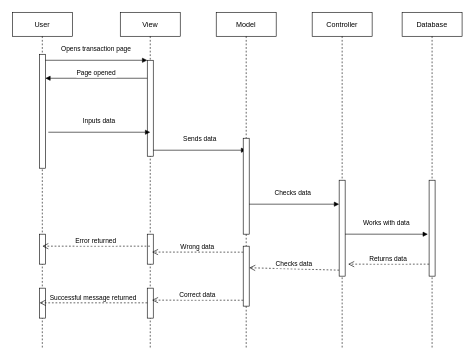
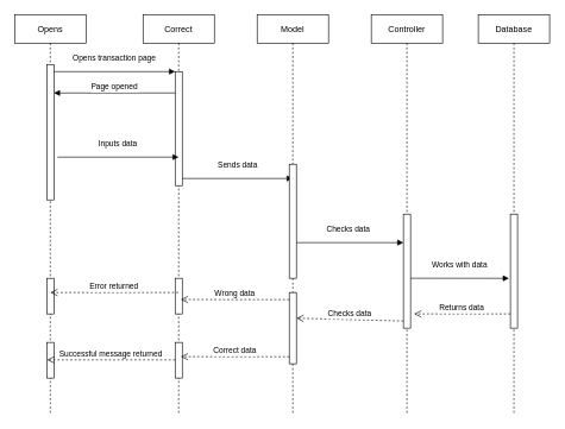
  <mxCell id="0" />
  <mxCell id="1" parent="0" />
- <mxCell id="2" value="User" style="shape=umlLifeline;perimeter=lifelinePerimeter;container=1;collapsible=0;recursiveResize=0;rounded=0;shadow=0;strokeWidth=1;" parent="1" vertex="1"><mxGeometry x="20" y="20" width="100" height="560" as="geometry" /></mxCell>
+ <mxCell id="2" value="Opens" style="shape=umlLifeline;perimeter=lifelinePerimeter;container=1;collapsible=0;recursiveResize=0;rounded=0;shadow=0;strokeWidth=1;" parent="1" vertex="1"><mxGeometry x="20" y="20" width="100" height="560" as="geometry" /></mxCell>
  <mxCell id="3" value="" style="points=[];perimeter=orthogonalPerimeter;rounded=0;shadow=0;strokeWidth=1;" parent="2" vertex="1"><mxGeometry x="45" y="70" width="10" height="190" as="geometry" /></mxCell>
  <mxCell id="4" value="" style="points=[];perimeter=orthogonalPerimeter;rounded=0;shadow=0;strokeWidth=1;" vertex="1" parent="2"><mxGeometry x="45" y="370" width="10" height="50" as="geometry" /></mxCell>
  <mxCell id="5" value="" style="points=[];perimeter=orthogonalPerimeter;rounded=0;shadow=0;strokeWidth=1;" vertex="1" parent="2"><mxGeometry x="45" y="460" width="10" height="50" as="geometry" /></mxCell>
- <mxCell id="6" value="View" style="shape=umlLifeline;perimeter=lifelinePerimeter;container=1;collapsible=0;recursiveResize=0;rounded=0;shadow=0;strokeWidth=1;" parent="1" vertex="1"><mxGeometry x="200" y="20" width="100" height="560" as="geometry" /></mxCell>
+ <mxCell id="6" value="Correct" style="shape=umlLifeline;perimeter=lifelinePerimeter;container=1;collapsible=0;recursiveResize=0;rounded=0;shadow=0;strokeWidth=1;" parent="1" vertex="1"><mxGeometry x="200" y="20" width="100" height="560" as="geometry" /></mxCell>
  <mxCell id="7" value="" style="points=[];perimeter=orthogonalPerimeter;rounded=0;shadow=0;strokeWidth=1;" parent="6" vertex="1"><mxGeometry x="45" y="80" width="10" height="160" as="geometry" /></mxCell>
  <mxCell id="8" value="" style="points=[];perimeter=orthogonalPerimeter;rounded=0;shadow=0;strokeWidth=1;" vertex="1" parent="6"><mxGeometry x="45" y="370" width="10" height="50" as="geometry" /></mxCell>
  <mxCell id="9" value="" style="points=[];perimeter=orthogonalPerimeter;rounded=0;shadow=0;strokeWidth=1;" vertex="1" parent="6"><mxGeometry x="45" y="460" width="10" height="50" as="geometry" /></mxCell>
  <mxCell id="10" value="Successful message returned" style="verticalAlign=bottom;endArrow=open;dashed=1;endSize=8;shadow=0;strokeWidth=1;entryX=0.53;entryY=0.714;entryDx=0;entryDy=0;entryPerimeter=0;" edge="1" parent="6"><mxGeometry relative="1" as="geometry"><mxPoint x="-134.5" y="484.5" as="targetPoint" /><mxPoint x="45" y="484.5" as="sourcePoint" /></mxGeometry></mxCell>
  <mxCell id="11" value="Opens transaction page" style="verticalAlign=bottom;endArrow=block;entryX=0;entryY=0;shadow=0;strokeWidth=1;" parent="1" source="3" target="7" edge="1"><mxGeometry y="10" relative="1" as="geometry"><mxPoint x="175" y="100" as="sourcePoint" /><mxPoint as="offset" /></mxGeometry></mxCell>
  <mxCell id="12" value="Page opened" style="verticalAlign=bottom;endArrow=block;entryX=1;entryY=0;shadow=0;strokeWidth=1;" parent="1" source="7" edge="1"><mxGeometry relative="1" as="geometry"><mxPoint x="140" y="140" as="sourcePoint" /><mxPoint x="75" y="130" as="targetPoint" /></mxGeometry></mxCell>
  <mxCell id="13" value="Model" style="shape=umlLifeline;perimeter=lifelinePerimeter;container=1;collapsible=0;recursiveResize=0;rounded=0;shadow=0;strokeWidth=1;" vertex="1" parent="1"><mxGeometry x="360" y="20" width="100" height="560" as="geometry" /></mxCell>
  <mxCell id="14" value="Sends data" style="verticalAlign=bottom;endArrow=block;shadow=0;strokeWidth=1;" edge="1" parent="13"><mxGeometry y="10" relative="1" as="geometry"><mxPoint x="-105" y="230" as="sourcePoint" /><mxPoint x="50" y="230" as="targetPoint" /><mxPoint as="offset" /></mxGeometry></mxCell>
  <mxCell id="15" value="" style="points=[];perimeter=orthogonalPerimeter;rounded=0;shadow=0;strokeWidth=1;" vertex="1" parent="13"><mxGeometry x="45" y="390" width="10" height="100" as="geometry" /></mxCell>
  <mxCell id="16" value="Correct data" style="verticalAlign=bottom;endArrow=open;dashed=1;endSize=8;exitX=0;exitY=0.95;shadow=0;strokeWidth=1;entryX=0.53;entryY=0.714;entryDx=0;entryDy=0;entryPerimeter=0;" edge="1" parent="13"><mxGeometry relative="1" as="geometry"><mxPoint x="-107" y="480.0" as="targetPoint" /><mxPoint x="45" y="480.16" as="sourcePoint" /></mxGeometry></mxCell>
  <mxCell id="17" value="Controller" style="shape=umlLifeline;perimeter=lifelinePerimeter;container=1;collapsible=0;recursiveResize=0;rounded=0;shadow=0;strokeWidth=1;" vertex="1" parent="1"><mxGeometry x="520" y="20" width="100" height="560" as="geometry" /></mxCell>
  <mxCell id="18" value="Checks data" style="verticalAlign=bottom;endArrow=open;dashed=1;endSize=8;exitX=0;exitY=0.95;shadow=0;strokeWidth=1;entryX=1;entryY=0.36;entryDx=0;entryDy=0;entryPerimeter=0;" edge="1" parent="17" target="15"><mxGeometry relative="1" as="geometry"><mxPoint x="-90" y="430" as="targetPoint" /><mxPoint x="45" y="430.0" as="sourcePoint" /></mxGeometry></mxCell>
  <mxCell id="19" value="Database" style="shape=umlLifeline;perimeter=lifelinePerimeter;container=1;collapsible=0;recursiveResize=0;rounded=0;shadow=0;strokeWidth=1;" vertex="1" parent="1"><mxGeometry x="670" y="20" width="100" height="560" as="geometry" /></mxCell>
  <mxCell id="20" value="Inputs data" style="verticalAlign=bottom;endArrow=block;entryX=0;entryY=0;shadow=0;strokeWidth=1;" edge="1" parent="1"><mxGeometry y="10" relative="1" as="geometry"><mxPoint x="80" y="220" as="sourcePoint" /><mxPoint x="250" y="220" as="targetPoint" /><mxPoint as="offset" /></mxGeometry></mxCell>
  <mxCell id="21" value="" style="points=[];perimeter=orthogonalPerimeter;rounded=0;shadow=0;strokeWidth=1;" vertex="1" parent="1"><mxGeometry x="565" y="300" width="10" height="160" as="geometry" /></mxCell>
  <mxCell id="22" value="Checks data" style="verticalAlign=bottom;endArrow=block;shadow=0;strokeWidth=1;" edge="1" parent="1"><mxGeometry y="10" relative="1" as="geometry"><mxPoint x="410" y="340" as="sourcePoint" /><mxPoint x="565" y="340" as="targetPoint" /><mxPoint as="offset" /></mxGeometry></mxCell>
  <mxCell id="23" value="" style="points=[];perimeter=orthogonalPerimeter;rounded=0;shadow=0;strokeWidth=1;" vertex="1" parent="1"><mxGeometry x="715" y="300" width="10" height="160" as="geometry" /></mxCell>
  <mxCell id="24" value="Works with data" style="verticalAlign=bottom;endArrow=block;shadow=0;strokeWidth=1;entryX=-0.2;entryY=0.563;entryDx=0;entryDy=0;entryPerimeter=0;" edge="1" parent="1" target="23"><mxGeometry y="10" relative="1" as="geometry"><mxPoint x="575" y="390" as="sourcePoint" /><mxPoint x="730" y="390" as="targetPoint" /><mxPoint as="offset" /></mxGeometry></mxCell>
  <mxCell id="25" value="Returns data" style="verticalAlign=bottom;endArrow=open;dashed=1;endSize=8;exitX=0;exitY=0.95;shadow=0;strokeWidth=1;" edge="1" parent="1"><mxGeometry relative="1" as="geometry"><mxPoint x="580" y="440" as="targetPoint" /><mxPoint x="715" y="440" as="sourcePoint" /></mxGeometry></mxCell>
  <mxCell id="26" value="" style="points=[];perimeter=orthogonalPerimeter;rounded=0;shadow=0;strokeWidth=1;" vertex="1" parent="1"><mxGeometry x="405" y="230" width="10" height="160" as="geometry" /></mxCell>
  <mxCell id="27" value="Wrong data" style="verticalAlign=bottom;endArrow=open;dashed=1;endSize=8;exitX=0;exitY=0.95;shadow=0;strokeWidth=1;entryX=0.53;entryY=0.714;entryDx=0;entryDy=0;entryPerimeter=0;" edge="1" parent="1" target="6"><mxGeometry relative="1" as="geometry"><mxPoint x="270" y="420" as="targetPoint" /><mxPoint x="405" y="420" as="sourcePoint" /></mxGeometry></mxCell>
  <mxCell id="28" value="Error returned" style="verticalAlign=bottom;endArrow=open;dashed=1;endSize=8;shadow=0;strokeWidth=1;entryX=0.53;entryY=0.714;entryDx=0;entryDy=0;entryPerimeter=0;" edge="1" parent="1" source="6"><mxGeometry relative="1" as="geometry"><mxPoint x="70" y="410" as="targetPoint" /><mxPoint x="222" y="410.16" as="sourcePoint" /></mxGeometry></mxCell>
